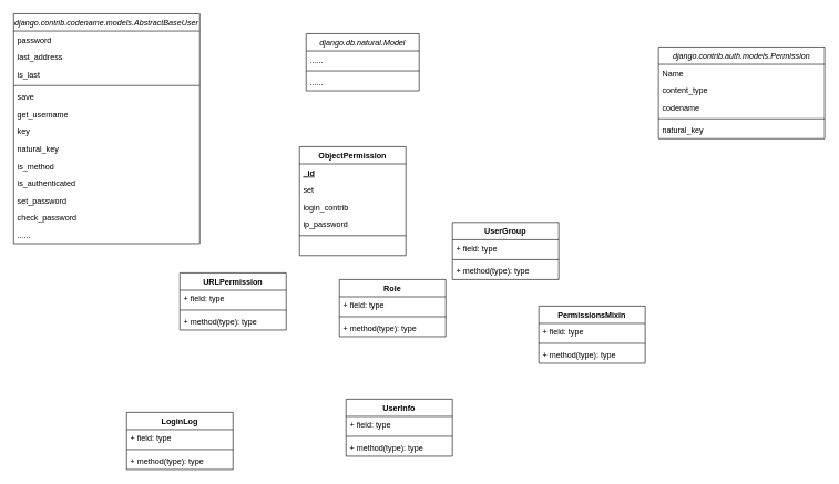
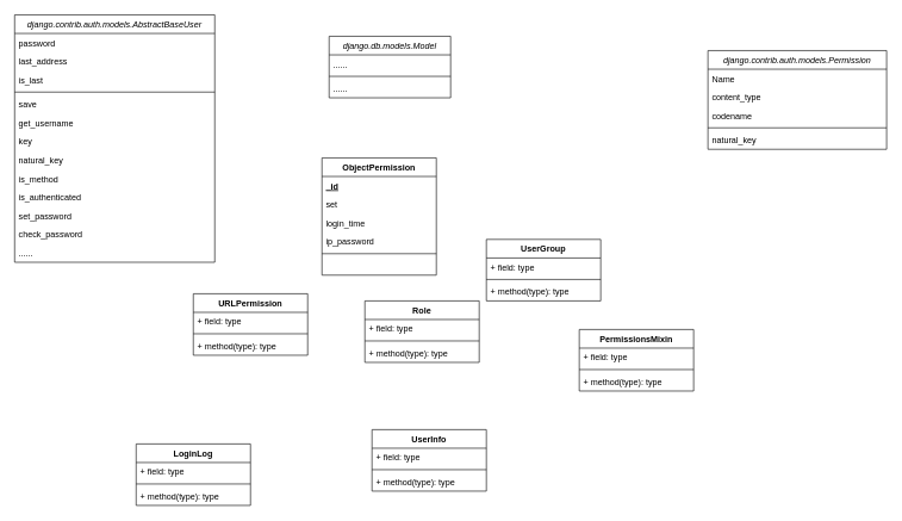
  <mxCell id="0" />
  <mxCell id="1" parent="0" />
- <mxCell id="2" value="django.db.natural.Model" style="swimlane;fontStyle=2;align=center;verticalAlign=top;childLayout=stackLayout;horizontal=1;startSize=26;horizontalStack=0;resizeParent=1;resizeLast=0;collapsible=1;marginBottom=0;rounded=0;shadow=0;strokeWidth=1;" vertex="1" parent="1"><mxGeometry x="460" y="50" width="170" height="86" as="geometry"><mxRectangle x="230" y="140" width="160" height="26" as="alternateBounds" /></mxGeometry></mxCell>
+ <mxCell id="2" value="django.db.models.Model" style="swimlane;fontStyle=2;align=center;verticalAlign=top;childLayout=stackLayout;horizontal=1;startSize=26;horizontalStack=0;resizeParent=1;resizeLast=0;collapsible=1;marginBottom=0;rounded=0;shadow=0;strokeWidth=1;" vertex="1" parent="1"><mxGeometry x="460" y="50" width="170" height="86" as="geometry"><mxRectangle x="230" y="140" width="160" height="26" as="alternateBounds" /></mxGeometry></mxCell>
  <mxCell id="3" value="......" style="text;align=left;verticalAlign=top;spacingLeft=4;spacingRight=4;overflow=hidden;rotatable=0;points=[[0,0.5],[1,0.5]];portConstraint=eastwest;" vertex="1" parent="2"><mxGeometry y="26" width="170" height="26" as="geometry" /></mxCell>
  <mxCell id="4" value="" style="line;html=1;strokeWidth=1;align=left;verticalAlign=middle;spacingTop=-1;spacingLeft=3;spacingRight=3;rotatable=0;labelPosition=right;points=[];portConstraint=eastwest;" vertex="1" parent="2"><mxGeometry y="52" width="170" height="8" as="geometry" /></mxCell>
  <mxCell id="5" value="......" style="text;align=left;verticalAlign=top;spacingLeft=4;spacingRight=4;overflow=hidden;rotatable=0;points=[[0,0.5],[1,0.5]];portConstraint=eastwest;" vertex="1" parent="2"><mxGeometry y="60" width="170" height="26" as="geometry" /></mxCell>
- <mxCell id="6" value="django.contrib.codename.models.AbstractBaseUser" style="swimlane;fontStyle=2;align=center;verticalAlign=top;childLayout=stackLayout;horizontal=1;startSize=26;horizontalStack=0;resizeParent=1;resizeLast=0;collapsible=1;marginBottom=0;rounded=0;shadow=0;strokeWidth=1;" vertex="1" parent="1"><mxGeometry x="20" y="20" width="280" height="346" as="geometry"><mxRectangle x="230" y="140" width="160" height="26" as="alternateBounds" /></mxGeometry></mxCell>
+ <mxCell id="6" value="django.contrib.auth.models.AbstractBaseUser" style="swimlane;fontStyle=2;align=center;verticalAlign=top;childLayout=stackLayout;horizontal=1;startSize=26;horizontalStack=0;resizeParent=1;resizeLast=0;collapsible=1;marginBottom=0;rounded=0;shadow=0;strokeWidth=1;" vertex="1" parent="1"><mxGeometry x="20" y="20" width="280" height="346" as="geometry"><mxRectangle x="230" y="140" width="160" height="26" as="alternateBounds" /></mxGeometry></mxCell>
  <mxCell id="7" value="password" style="text;align=left;verticalAlign=top;spacingLeft=4;spacingRight=4;overflow=hidden;rotatable=0;points=[[0,0.5],[1,0.5]];portConstraint=eastwest;" vertex="1" parent="6"><mxGeometry y="26" width="280" height="26" as="geometry" /></mxCell>
  <mxCell id="8" value="last_address" style="text;align=left;verticalAlign=top;spacingLeft=4;spacingRight=4;overflow=hidden;rotatable=0;points=[[0,0.5],[1,0.5]];portConstraint=eastwest;" vertex="1" parent="6"><mxGeometry y="52" width="280" height="26" as="geometry" /></mxCell>
  <mxCell id="9" value="is_last" style="text;align=left;verticalAlign=top;spacingLeft=4;spacingRight=4;overflow=hidden;rotatable=0;points=[[0,0.5],[1,0.5]];portConstraint=eastwest;" vertex="1" parent="6"><mxGeometry y="78" width="280" height="26" as="geometry" /></mxCell>
  <mxCell id="10" value="" style="line;html=1;strokeWidth=1;align=left;verticalAlign=middle;spacingTop=-1;spacingLeft=3;spacingRight=3;rotatable=0;labelPosition=right;points=[];portConstraint=eastwest;" vertex="1" parent="6"><mxGeometry y="104" width="280" height="8" as="geometry" /></mxCell>
  <mxCell id="11" value="save" style="text;align=left;verticalAlign=top;spacingLeft=4;spacingRight=4;overflow=hidden;rotatable=0;points=[[0,0.5],[1,0.5]];portConstraint=eastwest;" vertex="1" parent="6"><mxGeometry y="112" width="280" height="26" as="geometry" /></mxCell>
  <mxCell id="12" value="get_username" style="text;align=left;verticalAlign=top;spacingLeft=4;spacingRight=4;overflow=hidden;rotatable=0;points=[[0,0.5],[1,0.5]];portConstraint=eastwest;" vertex="1" parent="6"><mxGeometry y="138" width="280" height="26" as="geometry" /></mxCell>
  <mxCell id="13" value="key" style="text;align=left;verticalAlign=top;spacingLeft=4;spacingRight=4;overflow=hidden;rotatable=0;points=[[0,0.5],[1,0.5]];portConstraint=eastwest;" vertex="1" parent="6"><mxGeometry y="164" width="280" height="26" as="geometry" /></mxCell>
  <mxCell id="14" value="natural_key" style="text;align=left;verticalAlign=top;spacingLeft=4;spacingRight=4;overflow=hidden;rotatable=0;points=[[0,0.5],[1,0.5]];portConstraint=eastwest;" vertex="1" parent="6"><mxGeometry y="190" width="280" height="26" as="geometry" /></mxCell>
  <mxCell id="15" value="is_method" style="text;align=left;verticalAlign=top;spacingLeft=4;spacingRight=4;overflow=hidden;rotatable=0;points=[[0,0.5],[1,0.5]];portConstraint=eastwest;" vertex="1" parent="6"><mxGeometry y="216" width="280" height="26" as="geometry" /></mxCell>
  <mxCell id="16" value="is_authenticated" style="text;align=left;verticalAlign=top;spacingLeft=4;spacingRight=4;overflow=hidden;rotatable=0;points=[[0,0.5],[1,0.5]];portConstraint=eastwest;" vertex="1" parent="6"><mxGeometry y="242" width="280" height="26" as="geometry" /></mxCell>
  <mxCell id="17" value="set_password" style="text;align=left;verticalAlign=top;spacingLeft=4;spacingRight=4;overflow=hidden;rotatable=0;points=[[0,0.5],[1,0.5]];portConstraint=eastwest;" vertex="1" parent="6"><mxGeometry y="268" width="280" height="26" as="geometry" /></mxCell>
  <mxCell id="18" value="check_password" style="text;align=left;verticalAlign=top;spacingLeft=4;spacingRight=4;overflow=hidden;rotatable=0;points=[[0,0.5],[1,0.5]];portConstraint=eastwest;" vertex="1" parent="6"><mxGeometry y="294" width="280" height="26" as="geometry" /></mxCell>
  <mxCell id="19" value="......" style="text;align=left;verticalAlign=top;spacingLeft=4;spacingRight=4;overflow=hidden;rotatable=0;points=[[0,0.5],[1,0.5]];portConstraint=eastwest;" vertex="1" parent="6"><mxGeometry y="320" width="280" height="26" as="geometry" /></mxCell>
  <mxCell id="20" value="django.contrib.auth.models.Permission" style="swimlane;fontStyle=2;align=center;verticalAlign=top;childLayout=stackLayout;horizontal=1;startSize=26;horizontalStack=0;resizeParent=1;resizeLast=0;collapsible=1;marginBottom=0;rounded=0;shadow=0;strokeWidth=1;" vertex="1" parent="1"><mxGeometry x="990" y="70" width="250" height="138" as="geometry"><mxRectangle x="230" y="140" width="160" height="26" as="alternateBounds" /></mxGeometry></mxCell>
  <mxCell id="21" value="Name" style="text;align=left;verticalAlign=top;spacingLeft=4;spacingRight=4;overflow=hidden;rotatable=0;points=[[0,0.5],[1,0.5]];portConstraint=eastwest;" vertex="1" parent="20"><mxGeometry y="26" width="250" height="26" as="geometry" /></mxCell>
  <mxCell id="22" value="content_type" style="text;align=left;verticalAlign=top;spacingLeft=4;spacingRight=4;overflow=hidden;rotatable=0;points=[[0,0.5],[1,0.5]];portConstraint=eastwest;" vertex="1" parent="20"><mxGeometry y="52" width="250" height="26" as="geometry" /></mxCell>
  <mxCell id="23" value="codename" style="text;align=left;verticalAlign=top;spacingLeft=4;spacingRight=4;overflow=hidden;rotatable=0;points=[[0,0.5],[1,0.5]];portConstraint=eastwest;" vertex="1" parent="20"><mxGeometry y="78" width="250" height="26" as="geometry" /></mxCell>
  <mxCell id="24" value="" style="line;html=1;strokeWidth=1;align=left;verticalAlign=middle;spacingTop=-1;spacingLeft=3;spacingRight=3;rotatable=0;labelPosition=right;points=[];portConstraint=eastwest;" vertex="1" parent="20"><mxGeometry y="104" width="250" height="8" as="geometry" /></mxCell>
  <mxCell id="25" value="natural_key" style="text;align=left;verticalAlign=top;spacingLeft=4;spacingRight=4;overflow=hidden;rotatable=0;points=[[0,0.5],[1,0.5]];portConstraint=eastwest;" vertex="1" parent="20"><mxGeometry y="112" width="250" height="26" as="geometry" /></mxCell>
  <mxCell id="26" value="ObjectPermission" style="swimlane;fontStyle=1;align=center;verticalAlign=top;childLayout=stackLayout;horizontal=1;startSize=26;horizontalStack=0;resizeParent=1;resizeParentMax=0;resizeLast=0;collapsible=1;marginBottom=0;" vertex="1" parent="1"><mxGeometry x="450" y="220" width="160" height="164" as="geometry" /></mxCell>
  <mxCell id="27" value="_id" style="text;strokeColor=none;fillColor=none;align=left;verticalAlign=top;spacingLeft=4;spacingRight=4;overflow=hidden;rotatable=0;points=[[0,0.5],[1,0.5]];portConstraint=eastwest;fontStyle=5" vertex="1" parent="26"><mxGeometry y="26" width="160" height="26" as="geometry" /></mxCell>
  <mxCell id="28" value="set" style="text;strokeColor=none;fillColor=none;align=left;verticalAlign=top;spacingLeft=4;spacingRight=4;overflow=hidden;rotatable=0;points=[[0,0.5],[1,0.5]];portConstraint=eastwest;" vertex="1" parent="26"><mxGeometry y="52" width="160" height="26" as="geometry" /></mxCell>
- <mxCell id="29" value="login_contrib" style="text;strokeColor=none;fillColor=none;align=left;verticalAlign=top;spacingLeft=4;spacingRight=4;overflow=hidden;rotatable=0;points=[[0,0.5],[1,0.5]];portConstraint=eastwest;" vertex="1" parent="26"><mxGeometry y="78" width="160" height="26" as="geometry" /></mxCell>
+ <mxCell id="29" value="login_time" style="text;strokeColor=none;fillColor=none;align=left;verticalAlign=top;spacingLeft=4;spacingRight=4;overflow=hidden;rotatable=0;points=[[0,0.5],[1,0.5]];portConstraint=eastwest;" vertex="1" parent="26"><mxGeometry y="78" width="160" height="26" as="geometry" /></mxCell>
  <mxCell id="30" value="ip_password" style="text;strokeColor=none;fillColor=none;align=left;verticalAlign=top;spacingLeft=4;spacingRight=4;overflow=hidden;rotatable=0;points=[[0,0.5],[1,0.5]];portConstraint=eastwest;" vertex="1" parent="26"><mxGeometry y="104" width="160" height="26" as="geometry" /></mxCell>
  <mxCell id="31" value="" style="line;strokeWidth=1;fillColor=none;align=left;verticalAlign=middle;spacingTop=-1;spacingLeft=3;spacingRight=3;rotatable=0;labelPosition=right;points=[];portConstraint=eastwest;" vertex="1" parent="26"><mxGeometry y="130" width="160" height="8" as="geometry" /></mxCell>
  <mxCell id="32" value=" " style="text;strokeColor=none;fillColor=none;align=left;verticalAlign=top;spacingLeft=4;spacingRight=4;overflow=hidden;rotatable=0;points=[[0,0.5],[1,0.5]];portConstraint=eastwest;" vertex="1" parent="26"><mxGeometry y="138" width="160" height="26" as="geometry" /></mxCell>
  <mxCell id="33" value="URLPermission" style="swimlane;fontStyle=1;align=center;verticalAlign=top;childLayout=stackLayout;horizontal=1;startSize=26;horizontalStack=0;resizeParent=1;resizeParentMax=0;resizeLast=0;collapsible=1;marginBottom=0;" vertex="1" parent="1"><mxGeometry x="270" y="410" width="160" height="86" as="geometry" /></mxCell>
  <mxCell id="34" value="+ field: type" style="text;strokeColor=none;fillColor=none;align=left;verticalAlign=top;spacingLeft=4;spacingRight=4;overflow=hidden;rotatable=0;points=[[0,0.5],[1,0.5]];portConstraint=eastwest;" vertex="1" parent="33"><mxGeometry y="26" width="160" height="26" as="geometry" /></mxCell>
  <mxCell id="35" value="" style="line;strokeWidth=1;fillColor=none;align=left;verticalAlign=middle;spacingTop=-1;spacingLeft=3;spacingRight=3;rotatable=0;labelPosition=right;points=[];portConstraint=eastwest;" vertex="1" parent="33"><mxGeometry y="52" width="160" height="8" as="geometry" /></mxCell>
  <mxCell id="36" value="+ method(type): type" style="text;strokeColor=none;fillColor=none;align=left;verticalAlign=top;spacingLeft=4;spacingRight=4;overflow=hidden;rotatable=0;points=[[0,0.5],[1,0.5]];portConstraint=eastwest;" vertex="1" parent="33"><mxGeometry y="60" width="160" height="26" as="geometry" /></mxCell>
  <mxCell id="37" value="Role" style="swimlane;fontStyle=1;align=center;verticalAlign=top;childLayout=stackLayout;horizontal=1;startSize=26;horizontalStack=0;resizeParent=1;resizeParentMax=0;resizeLast=0;collapsible=1;marginBottom=0;" vertex="1" parent="1"><mxGeometry x="510" y="420" width="160" height="86" as="geometry" /></mxCell>
  <mxCell id="38" value="+ field: type" style="text;strokeColor=none;fillColor=none;align=left;verticalAlign=top;spacingLeft=4;spacingRight=4;overflow=hidden;rotatable=0;points=[[0,0.5],[1,0.5]];portConstraint=eastwest;" vertex="1" parent="37"><mxGeometry y="26" width="160" height="26" as="geometry" /></mxCell>
  <mxCell id="39" value="" style="line;strokeWidth=1;fillColor=none;align=left;verticalAlign=middle;spacingTop=-1;spacingLeft=3;spacingRight=3;rotatable=0;labelPosition=right;points=[];portConstraint=eastwest;" vertex="1" parent="37"><mxGeometry y="52" width="160" height="8" as="geometry" /></mxCell>
  <mxCell id="40" value="+ method(type): type" style="text;strokeColor=none;fillColor=none;align=left;verticalAlign=top;spacingLeft=4;spacingRight=4;overflow=hidden;rotatable=0;points=[[0,0.5],[1,0.5]];portConstraint=eastwest;" vertex="1" parent="37"><mxGeometry y="60" width="160" height="26" as="geometry" /></mxCell>
  <mxCell id="41" value="UserGroup" style="swimlane;fontStyle=1;align=center;verticalAlign=top;childLayout=stackLayout;horizontal=1;startSize=26;horizontalStack=0;resizeParent=1;resizeParentMax=0;resizeLast=0;collapsible=1;marginBottom=0;" vertex="1" parent="1"><mxGeometry x="680" y="334" width="160" height="86" as="geometry" /></mxCell>
  <mxCell id="42" value="+ field: type" style="text;strokeColor=none;fillColor=none;align=left;verticalAlign=top;spacingLeft=4;spacingRight=4;overflow=hidden;rotatable=0;points=[[0,0.5],[1,0.5]];portConstraint=eastwest;" vertex="1" parent="41"><mxGeometry y="26" width="160" height="26" as="geometry" /></mxCell>
  <mxCell id="43" value="" style="line;strokeWidth=1;fillColor=none;align=left;verticalAlign=middle;spacingTop=-1;spacingLeft=3;spacingRight=3;rotatable=0;labelPosition=right;points=[];portConstraint=eastwest;" vertex="1" parent="41"><mxGeometry y="52" width="160" height="8" as="geometry" /></mxCell>
  <mxCell id="44" value="+ method(type): type" style="text;strokeColor=none;fillColor=none;align=left;verticalAlign=top;spacingLeft=4;spacingRight=4;overflow=hidden;rotatable=0;points=[[0,0.5],[1,0.5]];portConstraint=eastwest;" vertex="1" parent="41"><mxGeometry y="60" width="160" height="26" as="geometry" /></mxCell>
  <mxCell id="45" value="PermissionsMixin" style="swimlane;fontStyle=1;align=center;verticalAlign=top;childLayout=stackLayout;horizontal=1;startSize=26;horizontalStack=0;resizeParent=1;resizeParentMax=0;resizeLast=0;collapsible=1;marginBottom=0;" vertex="1" parent="1"><mxGeometry x="810" y="460" width="160" height="86" as="geometry" /></mxCell>
  <mxCell id="46" value="+ field: type" style="text;strokeColor=none;fillColor=none;align=left;verticalAlign=top;spacingLeft=4;spacingRight=4;overflow=hidden;rotatable=0;points=[[0,0.5],[1,0.5]];portConstraint=eastwest;" vertex="1" parent="45"><mxGeometry y="26" width="160" height="26" as="geometry" /></mxCell>
  <mxCell id="47" value="" style="line;strokeWidth=1;fillColor=none;align=left;verticalAlign=middle;spacingTop=-1;spacingLeft=3;spacingRight=3;rotatable=0;labelPosition=right;points=[];portConstraint=eastwest;" vertex="1" parent="45"><mxGeometry y="52" width="160" height="8" as="geometry" /></mxCell>
  <mxCell id="48" value="+ method(type): type" style="text;strokeColor=none;fillColor=none;align=left;verticalAlign=top;spacingLeft=4;spacingRight=4;overflow=hidden;rotatable=0;points=[[0,0.5],[1,0.5]];portConstraint=eastwest;" vertex="1" parent="45"><mxGeometry y="60" width="160" height="26" as="geometry" /></mxCell>
  <mxCell id="49" value="UserInfo" style="swimlane;fontStyle=1;align=center;verticalAlign=top;childLayout=stackLayout;horizontal=1;startSize=26;horizontalStack=0;resizeParent=1;resizeParentMax=0;resizeLast=0;collapsible=1;marginBottom=0;" vertex="1" parent="1"><mxGeometry x="520" y="600" width="160" height="86" as="geometry" /></mxCell>
  <mxCell id="50" value="+ field: type" style="text;strokeColor=none;fillColor=none;align=left;verticalAlign=top;spacingLeft=4;spacingRight=4;overflow=hidden;rotatable=0;points=[[0,0.5],[1,0.5]];portConstraint=eastwest;" vertex="1" parent="49"><mxGeometry y="26" width="160" height="26" as="geometry" /></mxCell>
  <mxCell id="51" value="" style="line;strokeWidth=1;fillColor=none;align=left;verticalAlign=middle;spacingTop=-1;spacingLeft=3;spacingRight=3;rotatable=0;labelPosition=right;points=[];portConstraint=eastwest;" vertex="1" parent="49"><mxGeometry y="52" width="160" height="8" as="geometry" /></mxCell>
  <mxCell id="52" value="+ method(type): type" style="text;strokeColor=none;fillColor=none;align=left;verticalAlign=top;spacingLeft=4;spacingRight=4;overflow=hidden;rotatable=0;points=[[0,0.5],[1,0.5]];portConstraint=eastwest;" vertex="1" parent="49"><mxGeometry y="60" width="160" height="26" as="geometry" /></mxCell>
  <mxCell id="53" value="LoginLog" style="swimlane;fontStyle=1;align=center;verticalAlign=top;childLayout=stackLayout;horizontal=1;startSize=26;horizontalStack=0;resizeParent=1;resizeParentMax=0;resizeLast=0;collapsible=1;marginBottom=0;" vertex="1" parent="1"><mxGeometry x="190" y="620" width="160" height="86" as="geometry" /></mxCell>
  <mxCell id="54" value="+ field: type" style="text;strokeColor=none;fillColor=none;align=left;verticalAlign=top;spacingLeft=4;spacingRight=4;overflow=hidden;rotatable=0;points=[[0,0.5],[1,0.5]];portConstraint=eastwest;" vertex="1" parent="53"><mxGeometry y="26" width="160" height="26" as="geometry" /></mxCell>
  <mxCell id="55" value="" style="line;strokeWidth=1;fillColor=none;align=left;verticalAlign=middle;spacingTop=-1;spacingLeft=3;spacingRight=3;rotatable=0;labelPosition=right;points=[];portConstraint=eastwest;" vertex="1" parent="53"><mxGeometry y="52" width="160" height="8" as="geometry" /></mxCell>
  <mxCell id="56" value="+ method(type): type" style="text;strokeColor=none;fillColor=none;align=left;verticalAlign=top;spacingLeft=4;spacingRight=4;overflow=hidden;rotatable=0;points=[[0,0.5],[1,0.5]];portConstraint=eastwest;" vertex="1" parent="53"><mxGeometry y="60" width="160" height="26" as="geometry" /></mxCell>
